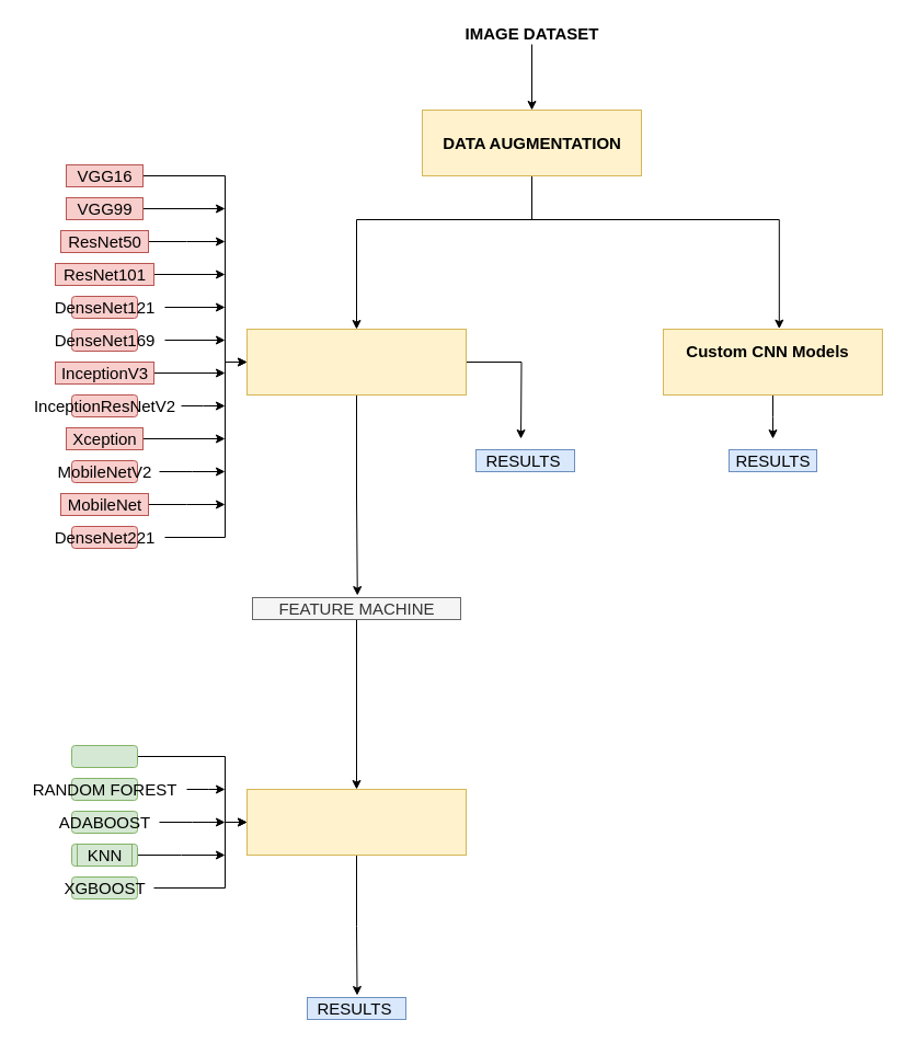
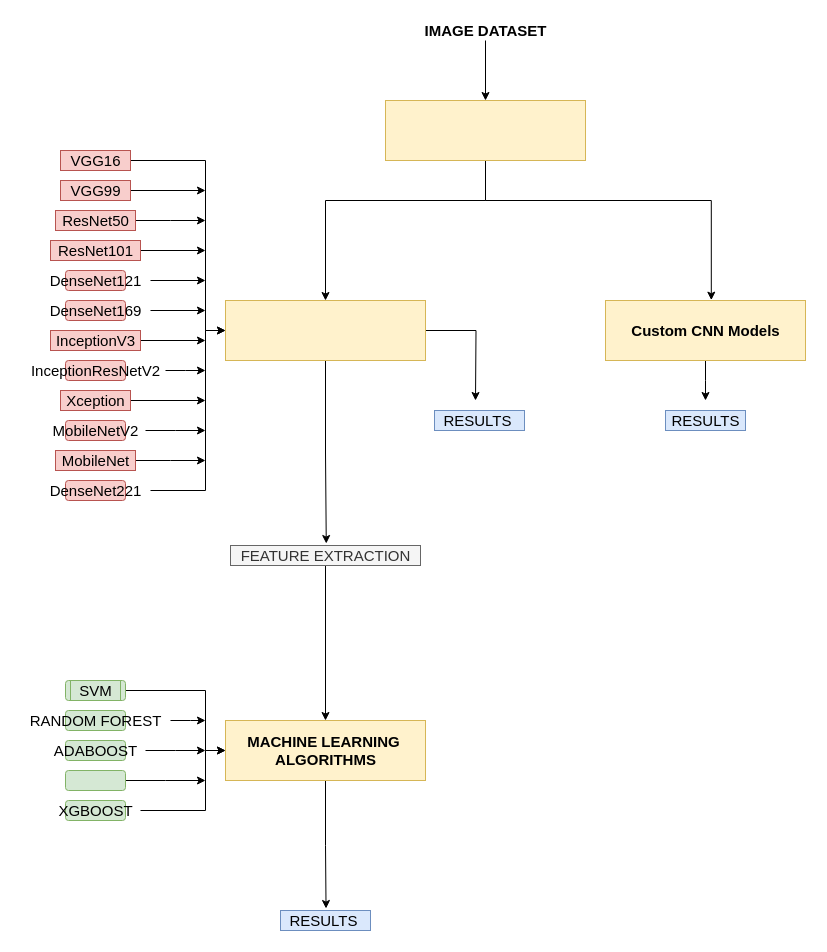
  <mxCell id="0" />
  <mxCell id="1" parent="0" />
  <mxCell id="2" style="edgeStyle=orthogonalEdgeStyle;rounded=0;orthogonalLoop=1;jettySize=auto;html=1;entryX=0.529;entryY=-0.006;entryDx=0;entryDy=0;entryPerimeter=0;fontSize=15;" edge="1" parent="1" source="4" target="12"><mxGeometry relative="1" as="geometry"><Array as="points"><mxPoint x="485" y="200" /><mxPoint x="711" y="200" /></Array></mxGeometry></mxCell>
  <mxCell id="3" style="edgeStyle=orthogonalEdgeStyle;rounded=0;orthogonalLoop=1;jettySize=auto;html=1;entryX=0.5;entryY=0;entryDx=0;entryDy=0;fontSize=15;" edge="1" parent="1" source="4" target="10"><mxGeometry relative="1" as="geometry"><Array as="points"><mxPoint x="485" y="200" /><mxPoint x="325" y="200" /></Array></mxGeometry></mxCell>
  <mxCell id="4" value="" style="rounded=0;whiteSpace=wrap;html=1;fillColor=#fff2cc;strokeColor=#d6b656;" vertex="1" parent="1"><mxGeometry x="385" y="100" width="200" height="60" as="geometry" /></mxCell>
  <mxCell id="5" style="edgeStyle=orthogonalEdgeStyle;rounded=0;orthogonalLoop=1;jettySize=auto;html=1;entryX=0.5;entryY=0;entryDx=0;entryDy=0;fontSize=15;" edge="1" parent="1" source="6" target="4"><mxGeometry relative="1" as="geometry" /></mxCell>
  <mxCell id="6" value="&lt;b&gt;&lt;font style=&quot;font-size: 15px&quot;&gt;IMAGE DATASET&lt;/font&gt;&lt;/b&gt;" style="text;html=1;resizable=0;autosize=1;align=center;verticalAlign=middle;points=[];fillColor=none;strokeColor=none;rounded=0;" vertex="1" parent="1"><mxGeometry x="415" y="20" width="140" height="20" as="geometry" /></mxCell>
- <mxCell id="7" value="DATA AUGMENTATION" style="text;html=1;resizable=0;autosize=1;align=center;verticalAlign=middle;points=[];fillColor=none;strokeColor=none;rounded=0;fontStyle=1;fontSize=15;" vertex="1" parent="1"><mxGeometry x="395" y="120" width="180" height="20" as="geometry" /></mxCell>
  <mxCell id="8" style="edgeStyle=orthogonalEdgeStyle;rounded=0;orthogonalLoop=1;jettySize=auto;html=1;fontSize=15;entryX=0.504;entryY=-0.1;entryDx=0;entryDy=0;entryPerimeter=0;" edge="1" parent="1" source="10" target="54"><mxGeometry relative="1" as="geometry"><mxPoint x="325" y="470" as="targetPoint" /></mxGeometry></mxCell>
  <mxCell id="9" style="edgeStyle=orthogonalEdgeStyle;rounded=0;orthogonalLoop=1;jettySize=auto;html=1;exitX=1;exitY=0.5;exitDx=0;exitDy=0;fontSize=15;" edge="1" parent="1" source="10"><mxGeometry relative="1" as="geometry"><mxPoint x="475" y="400" as="targetPoint" /></mxGeometry></mxCell>
  <mxCell id="10" value="" style="whiteSpace=wrap;html=1;fontSize=15;fillColor=#fff2cc;strokeColor=#d6b656;" vertex="1" parent="1"><mxGeometry x="225" y="300" width="200" height="60" as="geometry" /></mxCell>
  <mxCell id="11" style="edgeStyle=orthogonalEdgeStyle;rounded=0;orthogonalLoop=1;jettySize=auto;html=1;fontSize=15;" edge="1" parent="1" source="12"><mxGeometry relative="1" as="geometry"><mxPoint x="705" y="400" as="targetPoint" /></mxGeometry></mxCell>
  <mxCell id="12" value="" style="whiteSpace=wrap;html=1;rounded=0;fillColor=#fff2cc;strokeColor=#d6b656;" vertex="1" parent="1"><mxGeometry x="605" y="300" width="200" height="60" as="geometry" /></mxCell>
- <mxCell id="13" value="Custom CNN Models" style="text;html=1;resizable=0;autosize=1;align=center;verticalAlign=middle;points=[];fillColor=none;strokeColor=none;rounded=0;fontStyle=1;fontSize=15;" vertex="1" parent="1"><mxGeometry x="620" y="310" width="160" height="20" as="geometry" /></mxCell>
+ <mxCell id="13" value="Custom CNN Models" style="text;html=1;resizable=0;autosize=1;align=center;verticalAlign=middle;points=[];fillColor=none;strokeColor=none;rounded=0;fontStyle=1;fontSize=15;" vertex="1" parent="1"><mxGeometry x="625" y="320" width="160" height="20" as="geometry" /></mxCell>
  <mxCell id="14" value="" style="rounded=1;whiteSpace=wrap;html=1;fontSize=15;fillColor=#f8cecc;strokeColor=#b85450;" vertex="1" parent="1"><mxGeometry x="65" y="150" width="60" height="20" as="geometry" /></mxCell>
  <mxCell id="15" value="" style="rounded=1;whiteSpace=wrap;html=1;fontSize=15;fillColor=#f8cecc;strokeColor=#b85450;" vertex="1" parent="1"><mxGeometry x="65" y="180" width="60" height="20" as="geometry" /></mxCell>
  <mxCell id="16" value="" style="rounded=1;whiteSpace=wrap;html=1;fontSize=15;fillColor=#f8cecc;strokeColor=#b85450;" vertex="1" parent="1"><mxGeometry x="65" y="210" width="60" height="20" as="geometry" /></mxCell>
  <mxCell id="17" value="" style="rounded=1;whiteSpace=wrap;html=1;fontSize=15;fillColor=#f8cecc;strokeColor=#b85450;" vertex="1" parent="1"><mxGeometry x="65" y="240" width="60" height="20" as="geometry" /></mxCell>
  <mxCell id="18" value="" style="rounded=1;whiteSpace=wrap;html=1;fontSize=15;fillColor=#f8cecc;strokeColor=#b85450;" vertex="1" parent="1"><mxGeometry x="65" y="270" width="60" height="20" as="geometry" /></mxCell>
  <mxCell id="19" value="" style="rounded=1;whiteSpace=wrap;html=1;fontSize=15;fillColor=#f8cecc;strokeColor=#b85450;" vertex="1" parent="1"><mxGeometry x="65" y="300" width="60" height="20" as="geometry" /></mxCell>
  <mxCell id="20" value="" style="rounded=1;whiteSpace=wrap;html=1;fontSize=15;fillColor=#f8cecc;strokeColor=#b85450;" vertex="1" parent="1"><mxGeometry x="65" y="330" width="60" height="20" as="geometry" /></mxCell>
  <mxCell id="21" value="" style="rounded=1;whiteSpace=wrap;html=1;fontSize=15;fillColor=#f8cecc;strokeColor=#b85450;" vertex="1" parent="1"><mxGeometry x="65" y="360" width="60" height="20" as="geometry" /></mxCell>
  <mxCell id="22" value="" style="rounded=1;whiteSpace=wrap;html=1;fontSize=15;fillColor=#f8cecc;strokeColor=#b85450;" vertex="1" parent="1"><mxGeometry x="65" y="390" width="60" height="20" as="geometry" /></mxCell>
  <mxCell id="23" value="" style="rounded=1;whiteSpace=wrap;html=1;fontSize=15;fillColor=#f8cecc;strokeColor=#b85450;" vertex="1" parent="1"><mxGeometry x="65" y="420" width="60" height="20" as="geometry" /></mxCell>
  <mxCell id="24" value="" style="rounded=1;whiteSpace=wrap;html=1;fontSize=15;fillColor=#f8cecc;strokeColor=#b85450;" vertex="1" parent="1"><mxGeometry x="65" y="450" width="60" height="20" as="geometry" /></mxCell>
  <mxCell id="25" value="" style="rounded=1;whiteSpace=wrap;html=1;fontSize=15;fillColor=#f8cecc;strokeColor=#b85450;" vertex="1" parent="1"><mxGeometry x="65" y="480" width="60" height="20" as="geometry" /></mxCell>
  <mxCell id="26" style="edgeStyle=orthogonalEdgeStyle;rounded=0;orthogonalLoop=1;jettySize=auto;html=1;entryX=0;entryY=0.5;entryDx=0;entryDy=0;fontSize=15;" edge="1" parent="1" source="27" target="10"><mxGeometry relative="1" as="geometry"><Array as="points"><mxPoint x="205" y="160" /><mxPoint x="205" y="330" /></Array></mxGeometry></mxCell>
  <mxCell id="27" value="VGG16" style="text;html=1;resizable=0;autosize=1;align=center;verticalAlign=middle;points=[];fillColor=#f8cecc;strokeColor=#b85450;rounded=0;fontSize=15;" vertex="1" parent="1"><mxGeometry x="60" y="150" width="70" height="20" as="geometry" /></mxCell>
  <mxCell id="28" style="edgeStyle=orthogonalEdgeStyle;rounded=0;orthogonalLoop=1;jettySize=auto;html=1;fontSize=15;" edge="1" parent="1" source="29"><mxGeometry relative="1" as="geometry"><mxPoint x="205" y="190" as="targetPoint" /></mxGeometry></mxCell>
  <mxCell id="29" value="VGG99" style="text;html=1;resizable=0;autosize=1;align=center;verticalAlign=middle;points=[];fillColor=#f8cecc;strokeColor=#b85450;rounded=0;fontSize=15;" vertex="1" parent="1"><mxGeometry x="60" y="180" width="70" height="20" as="geometry" /></mxCell>
  <mxCell id="30" style="edgeStyle=orthogonalEdgeStyle;rounded=0;orthogonalLoop=1;jettySize=auto;html=1;fontSize=15;" edge="1" parent="1" source="31"><mxGeometry relative="1" as="geometry"><mxPoint x="205" y="220" as="targetPoint" /></mxGeometry></mxCell>
  <mxCell id="31" value="ResNet50" style="text;html=1;resizable=0;autosize=1;align=center;verticalAlign=middle;points=[];fillColor=#f8cecc;strokeColor=#b85450;rounded=0;fontSize=15;" vertex="1" parent="1"><mxGeometry x="55" y="210" width="80" height="20" as="geometry" /></mxCell>
  <mxCell id="32" style="edgeStyle=orthogonalEdgeStyle;rounded=0;orthogonalLoop=1;jettySize=auto;html=1;fontSize=15;" edge="1" parent="1" source="33"><mxGeometry relative="1" as="geometry"><mxPoint x="205" y="250" as="targetPoint" /></mxGeometry></mxCell>
  <mxCell id="33" value="ResNet101" style="text;html=1;resizable=0;autosize=1;align=center;verticalAlign=middle;points=[];fillColor=#f8cecc;strokeColor=#b85450;rounded=0;fontSize=15;" vertex="1" parent="1"><mxGeometry x="50" y="240" width="90" height="20" as="geometry" /></mxCell>
  <mxCell id="34" style="edgeStyle=orthogonalEdgeStyle;rounded=0;orthogonalLoop=1;jettySize=auto;html=1;fontSize=15;" edge="1" parent="1" source="35"><mxGeometry relative="1" as="geometry"><mxPoint x="205" y="280" as="targetPoint" /></mxGeometry></mxCell>
  <mxCell id="35" value="DenseNet121" style="text;html=1;resizable=0;autosize=1;align=center;verticalAlign=middle;points=[];fillColor=none;strokeColor=none;rounded=0;fontSize=15;" vertex="1" parent="1"><mxGeometry x="40" y="270" width="110" height="20" as="geometry" /></mxCell>
  <mxCell id="36" style="edgeStyle=orthogonalEdgeStyle;rounded=0;orthogonalLoop=1;jettySize=auto;html=1;fontSize=15;" edge="1" parent="1" source="37"><mxGeometry relative="1" as="geometry"><mxPoint x="205" y="310" as="targetPoint" /></mxGeometry></mxCell>
  <mxCell id="37" value="DenseNet169" style="text;html=1;resizable=0;autosize=1;align=center;verticalAlign=middle;points=[];fillColor=none;strokeColor=none;rounded=0;fontSize=15;" vertex="1" parent="1"><mxGeometry x="40" y="300" width="110" height="20" as="geometry" /></mxCell>
  <mxCell id="38" style="edgeStyle=orthogonalEdgeStyle;rounded=0;orthogonalLoop=1;jettySize=auto;html=1;fontSize=15;" edge="1" parent="1" source="39"><mxGeometry relative="1" as="geometry"><mxPoint x="205" y="340" as="targetPoint" /></mxGeometry></mxCell>
  <mxCell id="39" value="InceptionV3" style="text;html=1;resizable=0;autosize=1;align=center;verticalAlign=middle;points=[];fillColor=#f8cecc;strokeColor=#b85450;rounded=0;fontSize=15;" vertex="1" parent="1"><mxGeometry x="50" y="330" width="90" height="20" as="geometry" /></mxCell>
  <mxCell id="40" style="edgeStyle=orthogonalEdgeStyle;rounded=0;orthogonalLoop=1;jettySize=auto;html=1;fontSize=15;" edge="1" parent="1" source="41"><mxGeometry relative="1" as="geometry"><mxPoint x="205" y="370" as="targetPoint" /></mxGeometry></mxCell>
  <mxCell id="41" value="InceptionResNetV2" style="text;html=1;resizable=0;autosize=1;align=center;verticalAlign=middle;points=[];fillColor=none;strokeColor=none;rounded=0;fontSize=15;" vertex="1" parent="1"><mxGeometry y="360" width="140" height="20" as="geometry" x="25" /></mxCell>
  <mxCell id="42" style="edgeStyle=orthogonalEdgeStyle;rounded=0;orthogonalLoop=1;jettySize=auto;html=1;fontSize=15;" edge="1" parent="1" source="43"><mxGeometry relative="1" as="geometry"><mxPoint x="205" y="400" as="targetPoint" /></mxGeometry></mxCell>
  <mxCell id="43" value="Xception" style="text;html=1;resizable=0;autosize=1;align=center;verticalAlign=middle;points=[];fillColor=#f8cecc;strokeColor=#b85450;rounded=0;fontSize=15;" vertex="1" parent="1"><mxGeometry x="60" y="390" width="70" height="20" as="geometry" /></mxCell>
  <mxCell id="44" style="edgeStyle=orthogonalEdgeStyle;rounded=0;orthogonalLoop=1;jettySize=auto;html=1;fontSize=15;" edge="1" parent="1" source="45"><mxGeometry relative="1" as="geometry"><mxPoint x="205" y="430" as="targetPoint" /></mxGeometry></mxCell>
  <mxCell id="45" value="MobileNetV2" style="text;html=1;resizable=0;autosize=1;align=center;verticalAlign=middle;points=[];fillColor=none;strokeColor=none;rounded=0;fontSize=15;" vertex="1" parent="1"><mxGeometry x="45" y="420" width="100" height="20" as="geometry" /></mxCell>
  <mxCell id="46" style="edgeStyle=orthogonalEdgeStyle;rounded=0;orthogonalLoop=1;jettySize=auto;html=1;fontSize=15;" edge="1" parent="1" source="47"><mxGeometry relative="1" as="geometry"><mxPoint x="205" y="460" as="targetPoint" /></mxGeometry></mxCell>
  <mxCell id="47" value="MobileNet" style="text;html=1;resizable=0;autosize=1;align=center;verticalAlign=middle;points=[];fillColor=#f8cecc;strokeColor=#b85450;rounded=0;fontSize=15;" vertex="1" parent="1"><mxGeometry x="55" y="450" width="80" height="20" as="geometry" /></mxCell>
  <mxCell id="48" style="edgeStyle=orthogonalEdgeStyle;rounded=0;orthogonalLoop=1;jettySize=auto;html=1;entryX=0;entryY=0.5;entryDx=0;entryDy=0;fontSize=15;" edge="1" parent="1" source="49" target="10"><mxGeometry relative="1" as="geometry"><Array as="points"><mxPoint x="205" y="490" /><mxPoint x="205" y="330" /></Array></mxGeometry></mxCell>
  <mxCell id="49" value="DenseNet221" style="text;html=1;resizable=0;autosize=1;align=center;verticalAlign=middle;points=[];fillColor=none;strokeColor=none;rounded=0;fontSize=15;" vertex="1" parent="1"><mxGeometry x="40" y="480" width="110" height="20" as="geometry" /></mxCell>
  <mxCell id="50" value="&lt;span style=&quot;font-weight: normal&quot;&gt;&lt;font style=&quot;font-size: 15px&quot;&gt;RESULTS&lt;/font&gt;&lt;/span&gt;" style="text;html=1;resizable=0;autosize=1;align=center;verticalAlign=middle;points=[];fillColor=#dae8fc;strokeColor=#6c8ebf;rounded=0;fontStyle=1" vertex="1" parent="1"><mxGeometry x="665" y="410" width="80" height="20" as="geometry" /></mxCell>
  <mxCell id="51" style="edgeStyle=orthogonalEdgeStyle;rounded=0;orthogonalLoop=1;jettySize=auto;html=1;entryX=0.506;entryY=-0.1;entryDx=0;entryDy=0;entryPerimeter=0;fontSize=15;" edge="1" parent="1" source="52" target="72"><mxGeometry relative="1" as="geometry" /></mxCell>
  <mxCell id="52" value="" style="whiteSpace=wrap;html=1;rounded=0;fillColor=#fff2cc;strokeColor=#d6b656;" vertex="1" parent="1"><mxGeometry x="225" y="720" width="200" height="60" as="geometry" /></mxCell>
  <mxCell id="53" style="edgeStyle=orthogonalEdgeStyle;rounded=0;orthogonalLoop=1;jettySize=auto;html=1;entryX=0.5;entryY=0;entryDx=0;entryDy=0;fontSize=15;" edge="1" parent="1" source="54" target="52"><mxGeometry relative="1" as="geometry" /></mxCell>
- <mxCell id="54" value="&lt;span style=&quot;font-size: 15px ; font-weight: 400&quot;&gt;FEATURE MACHINE&lt;/span&gt;" style="text;html=1;resizable=0;autosize=1;align=center;verticalAlign=middle;points=[];fillColor=#f5f5f5;strokeColor=#666666;rounded=0;fontStyle=1;fontColor=#333333;" vertex="1" parent="1"><mxGeometry x="230" y="545" width="190" height="20" as="geometry" /></mxCell>
+ <mxCell id="54" value="&lt;span style=&quot;font-size: 15px ; font-weight: 400&quot;&gt;FEATURE EXTRACTION&lt;/span&gt;" style="text;html=1;resizable=0;autosize=1;align=center;verticalAlign=middle;points=[];fillColor=#f5f5f5;strokeColor=#666666;rounded=0;fontStyle=1;fontColor=#333333;" vertex="1" parent="1"><mxGeometry x="230" y="545" width="190" height="20" as="geometry" /></mxCell>
  <mxCell id="55" value="&lt;span style=&quot;font-weight: normal&quot;&gt;&lt;font style=&quot;font-size: 15px&quot;&gt;RESULTS&amp;nbsp;&lt;/font&gt;&lt;/span&gt;" style="text;html=1;resizable=0;autosize=1;align=center;verticalAlign=middle;points=[];fillColor=#dae8fc;strokeColor=#6c8ebf;rounded=0;fontStyle=1" vertex="1" parent="1"><mxGeometry x="434" y="410" width="90" height="20" as="geometry" /></mxCell>
+ <mxCell id="56" value="MACHINE LEARNING&amp;nbsp;&lt;br&gt;ALGORITHMS" style="text;html=1;resizable=0;autosize=1;align=center;verticalAlign=middle;points=[];rounded=0;fontStyle=1;fontSize=15;" vertex="1" parent="1"><mxGeometry x="240" y="730" width="170" height="40" as="geometry" /></mxCell>
  <mxCell id="57" style="edgeStyle=orthogonalEdgeStyle;rounded=0;orthogonalLoop=1;jettySize=auto;html=1;exitX=1;exitY=0.5;exitDx=0;exitDy=0;entryX=0;entryY=0.5;entryDx=0;entryDy=0;fontSize=15;" edge="1" parent="1" source="58" target="52"><mxGeometry relative="1" as="geometry"><Array as="points"><mxPoint x="205" y="690" /><mxPoint x="205" y="750" /></Array></mxGeometry></mxCell>
  <mxCell id="58" value="" style="rounded=1;whiteSpace=wrap;html=1;fontSize=15;fillColor=#d5e8d4;strokeColor=#82b366;" vertex="1" parent="1"><mxGeometry x="65" y="680" width="60" height="20" as="geometry" /></mxCell>
  <mxCell id="59" value="" style="rounded=1;whiteSpace=wrap;html=1;fontSize=15;fillColor=#d5e8d4;strokeColor=#82b366;" vertex="1" parent="1"><mxGeometry x="65" y="710" width="60" height="20" as="geometry" /></mxCell>
  <mxCell id="60" value="" style="rounded=1;whiteSpace=wrap;html=1;fontSize=15;fillColor=#d5e8d4;strokeColor=#82b366;" vertex="1" parent="1"><mxGeometry x="65" y="740" width="60" height="20" as="geometry" /></mxCell>
  <mxCell id="61" style="edgeStyle=orthogonalEdgeStyle;rounded=0;orthogonalLoop=1;jettySize=auto;html=1;fontSize=15;" edge="1" parent="1" source="62"><mxGeometry relative="1" as="geometry"><mxPoint x="205" y="780" as="targetPoint" /></mxGeometry></mxCell>
  <mxCell id="62" value="" style="rounded=1;whiteSpace=wrap;html=1;fontSize=15;fillColor=#d5e8d4;strokeColor=#82b366;" vertex="1" parent="1"><mxGeometry x="65" y="770" width="60" height="20" as="geometry" /></mxCell>
  <mxCell id="63" value="" style="rounded=1;whiteSpace=wrap;html=1;fontSize=15;fillColor=#d5e8d4;strokeColor=#82b366;" vertex="1" parent="1"><mxGeometry x="65" y="800" width="60" height="20" as="geometry" /></mxCell>
+ <mxCell id="64" value="SVM" style="text;html=1;resizable=0;autosize=1;align=center;verticalAlign=middle;points=[];fillColor=#d5e8d4;strokeColor=#82b366;rounded=0;fontSize=15;" vertex="1" parent="1"><mxGeometry x="70" y="680" width="50" height="20" as="geometry" /></mxCell>
  <mxCell id="65" style="edgeStyle=orthogonalEdgeStyle;rounded=0;orthogonalLoop=1;jettySize=auto;html=1;fontSize=15;" edge="1" parent="1" source="66"><mxGeometry relative="1" as="geometry"><mxPoint x="205" y="750" as="targetPoint" /></mxGeometry></mxCell>
  <mxCell id="66" value="ADABOOST" style="text;html=1;resizable=0;autosize=1;align=center;verticalAlign=middle;points=[];fillColor=none;strokeColor=none;rounded=0;fontSize=15;" vertex="1" parent="1"><mxGeometry x="45" y="740" width="100" height="20" as="geometry" /></mxCell>
- <mxCell id="67" value="KNN" style="text;html=1;resizable=0;autosize=1;align=center;verticalAlign=middle;points=[];fillColor=#d5e8d4;strokeColor=#82b366;rounded=0;fontSize=15;" vertex="1" parent="1"><mxGeometry x="70" y="770" width="50" height="20" as="geometry" /></mxCell>
  <mxCell id="68" style="edgeStyle=orthogonalEdgeStyle;rounded=0;orthogonalLoop=1;jettySize=auto;html=1;fontSize=15;" edge="1" parent="1" source="69"><mxGeometry relative="1" as="geometry"><mxPoint x="225" y="750" as="targetPoint" /><Array as="points"><mxPoint x="205" y="810" /><mxPoint x="205" y="750" /></Array></mxGeometry></mxCell>
  <mxCell id="69" value="XGBOOST" style="text;html=1;resizable=0;autosize=1;align=center;verticalAlign=middle;points=[];fillColor=none;strokeColor=none;rounded=0;fontSize=15;" vertex="1" parent="1"><mxGeometry x="50" y="800" width="90" height="20" as="geometry" /></mxCell>
  <mxCell id="70" style="edgeStyle=orthogonalEdgeStyle;rounded=0;orthogonalLoop=1;jettySize=auto;html=1;fontSize=15;" edge="1" parent="1" source="71"><mxGeometry relative="1" as="geometry"><mxPoint x="205" y="720" as="targetPoint" /></mxGeometry></mxCell>
  <mxCell id="71" value="RANDOM FOREST" style="text;html=1;resizable=0;autosize=1;align=center;verticalAlign=middle;points=[];fillColor=none;strokeColor=none;rounded=0;fontSize=15;" vertex="1" parent="1"><mxGeometry x="20" y="710" width="150" height="20" as="geometry" /></mxCell>
  <mxCell id="72" value="&lt;span style=&quot;font-weight: normal&quot;&gt;&lt;font style=&quot;font-size: 15px&quot;&gt;RESULTS&amp;nbsp;&lt;/font&gt;&lt;/span&gt;" style="text;html=1;resizable=0;autosize=1;align=center;verticalAlign=middle;points=[];fillColor=#dae8fc;strokeColor=#6c8ebf;rounded=0;fontStyle=1" vertex="1" parent="1"><mxGeometry x="280" y="910" width="90" height="20" as="geometry" /></mxCell>
